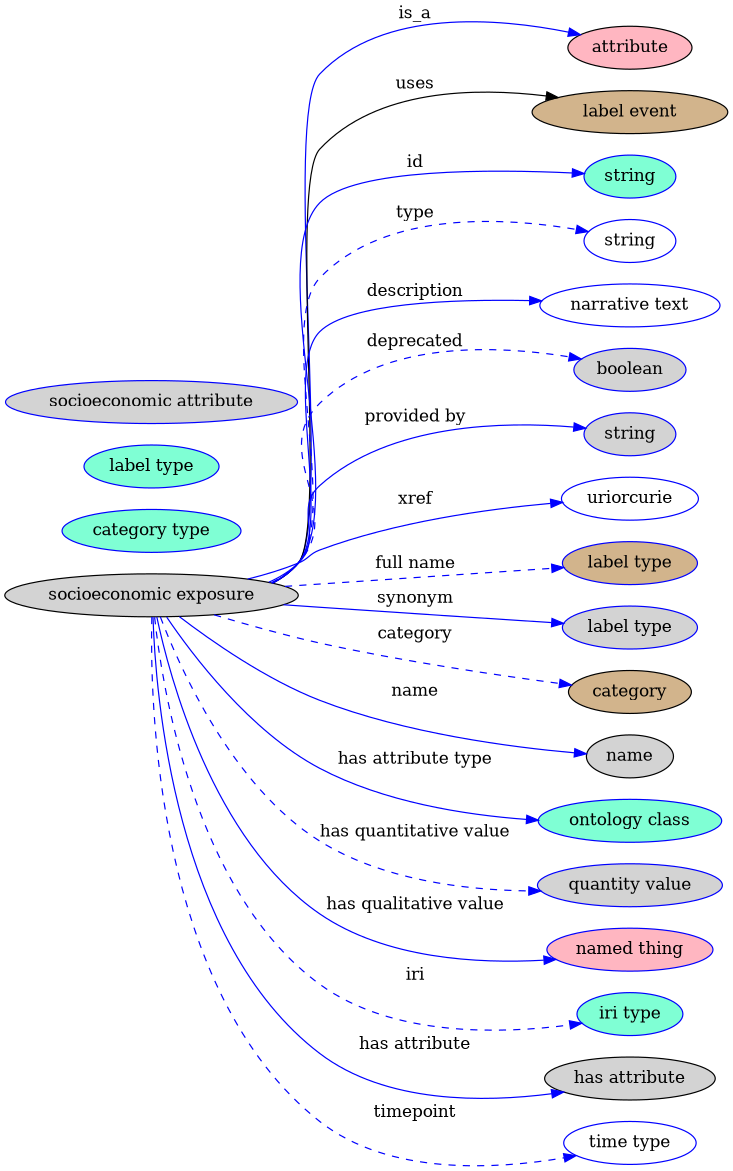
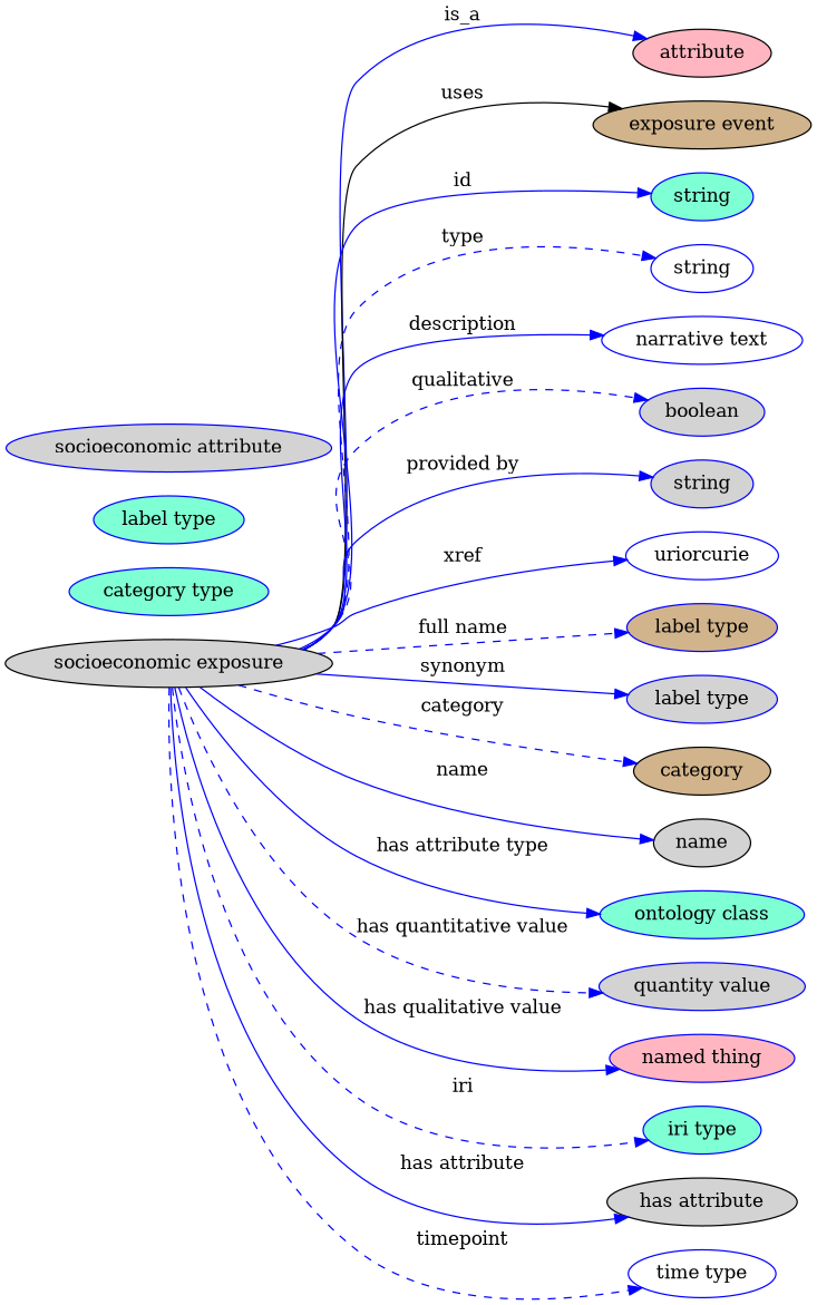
  digraph {
    rankdir=LR
    node [fillcolor=lightgrey style=filled color=blue]
    edge [color=blue style=solid]
    n1 [height=0.5 label="socioeconomic exposure" width=3.4122 color=""]
    attribute [fillcolor=lightpink height=0.5 width=1.4443 color=""]
-   "exposure event" [fillcolor=tan height=0.5 width=2.2748 label="label event" color=""]
+   "exposure event" [fillcolor=tan height=0.5 width=2.2748 color=""]
    n4 [fillcolor=aquamarine height=0.5 label=string width=1.0652]
    n5 [fillcolor=white height=0.5 label=string width=1.0652]
    n6 [fillcolor=white height=0.5 label="narrative text" width=2.0943]
    n7 [height=0.5 label=boolean width=1.2999]
    n8 [height=0.5 label=string width=1.0652]
    n9 [fillcolor=white height=0.5 label=uriorcurie width=1.5887]
    n10 [fillcolor=tan height=0.5 label="label type" width=1.5707]
    n11 [height=0.5 label="label type" width=1.5707]
    category [fillcolor=tan height=0.5 width=1.4263 color=""]
    name [height=0.5 width=1.011 color=""]
    n14 [fillcolor=aquamarine height=0.5 label="ontology class" width=2.1304]
    n15 [height=0.5 label="quantity value" width=2.1484]
    n16 [fillcolor=lightpink height=0.5 label="named thing" width=1.9318]
    n17 [fillcolor=aquamarine height=0.5 label="iri type" width=1.2277]
    "has attribute" [height=0.5 width=1.9859 color=""]
    n19 [fillcolor=white height=0.5 label="time type" width=1.5346]
    n20 [fillcolor=aquamarine height=0.5 label="category type" width=2.0762]
    n21 [fillcolor=aquamarine height=0.5 label="label type" width=1.5707]
    n22 [height=0.5 label="socioeconomic attribute" width=3.3941]
    n1 -> attribute [label=is_a]
    n1 -> "exposure event" [label=uses color=""]
    n1 -> n4 [label=id]
    n1 -> n5 [label=type style=dashed]
    n1 -> n6 [label=description]
-   n1 -> n7 [label=deprecated style=dashed]
+   n1 -> n7 [label=qualitative style=dashed]
    n1 -> n8 [label="provided by"]
    n1 -> n9 [label=xref]
    n1 -> n10 [label="full name" style=dashed]
    n1 -> n11 [label=synonym]
    n1 -> category [label=category style=dashed]
    n1 -> name [label=name]
    n1 -> n14 [label="has attribute type"]
    n1 -> n15 [label="has quantitative value" style=dashed]
    n1 -> n16 [label="has qualitative value"]
    n1 -> n17 [label=iri style=dashed]
    n1 -> "has attribute" [label="has attribute"]
    n1 -> n19 [label=timepoint style=dashed]
  }
